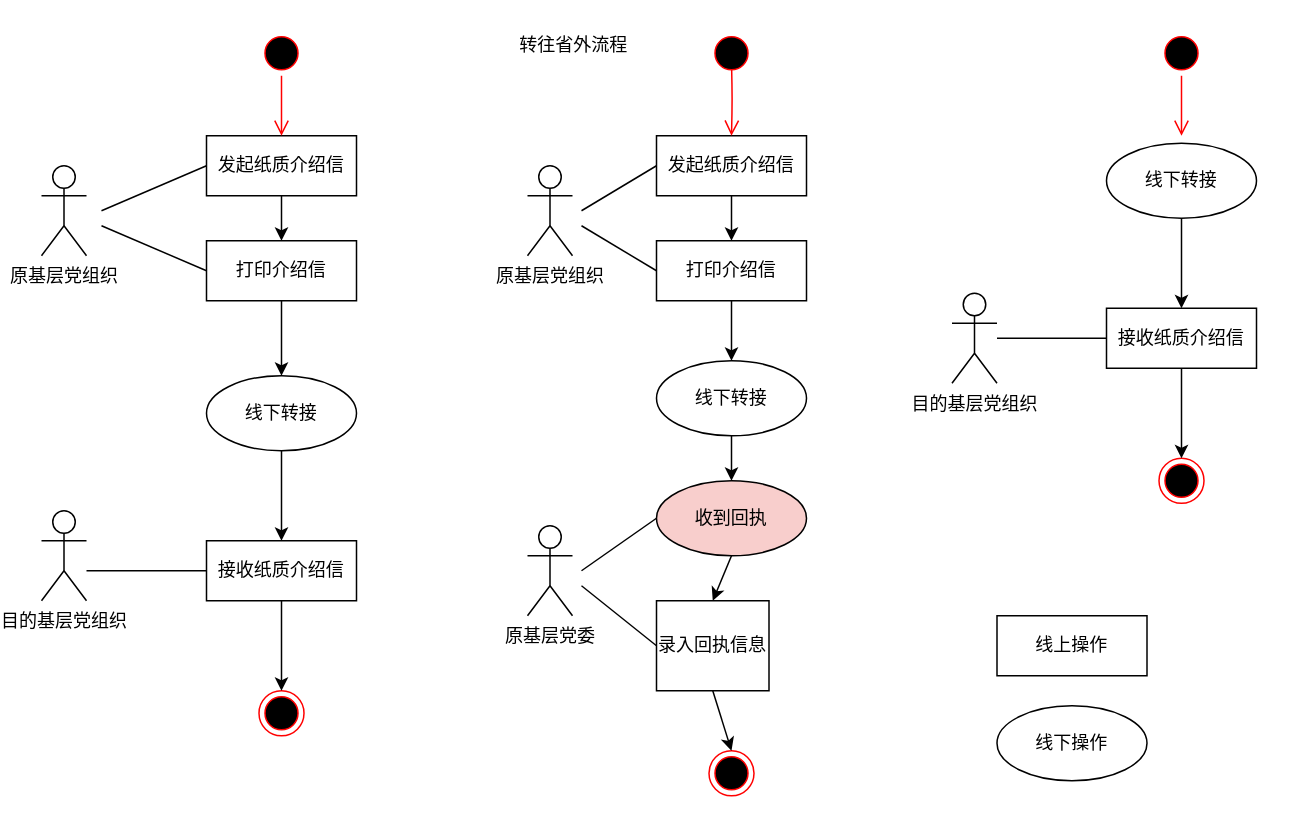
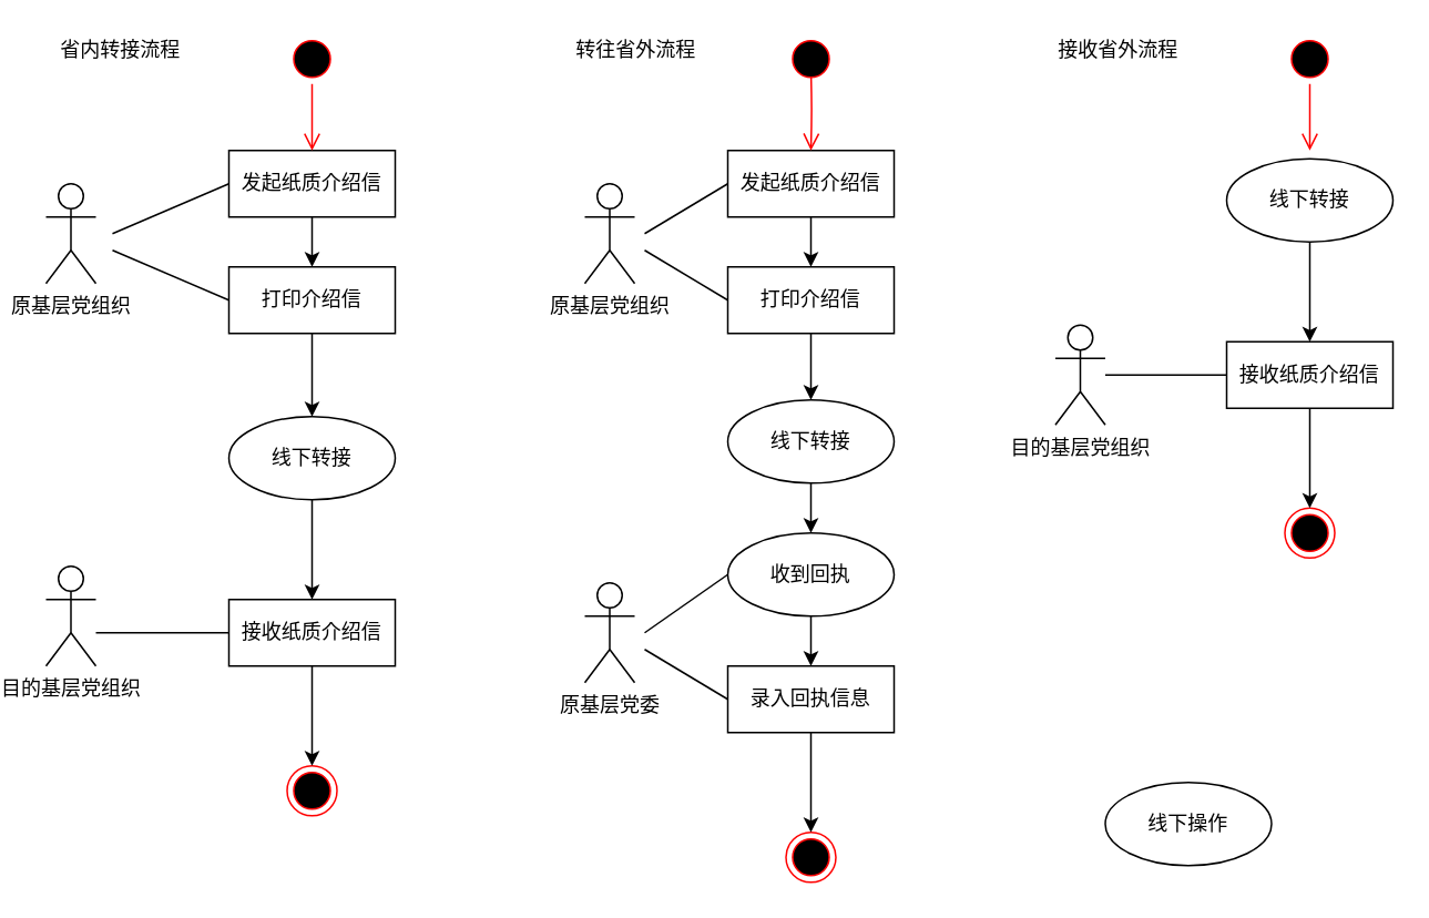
  <mxCell id="0" />
  <mxCell id="1" parent="0" />
  <mxCell id="2" value="原基层党组织" style="shape=umlActor;verticalLabelPosition=bottom;verticalAlign=top;html=1;outlineConnect=0;" vertex="1" parent="1"><mxGeometry x="20" y="110" width="30" height="60" as="geometry" /></mxCell>
  <mxCell id="3" value="目的基层党组织" style="shape=umlActor;verticalLabelPosition=bottom;verticalAlign=top;html=1;outlineConnect=0;" vertex="1" parent="1"><mxGeometry x="20" y="340" width="30" height="60" as="geometry" /></mxCell>
  <mxCell id="4" value="发起纸质介绍信" style="rounded=0;whiteSpace=wrap;html=1;" vertex="1" parent="1"><mxGeometry x="130" y="90" width="100" height="40" as="geometry" /></mxCell>
  <mxCell id="5" value="打印介绍信" style="rounded=0;whiteSpace=wrap;html=1;" vertex="1" parent="1"><mxGeometry x="130" y="160" width="100" height="40" as="geometry" /></mxCell>
  <mxCell id="6" value="线下转接" style="ellipse;whiteSpace=wrap;html=1;" vertex="1" parent="1"><mxGeometry x="130" y="250" width="100" height="50" as="geometry" /></mxCell>
  <mxCell id="7" value="接收纸质介绍信" style="rounded=0;whiteSpace=wrap;html=1;" vertex="1" parent="1"><mxGeometry x="130" y="360" width="100" height="40" as="geometry" /></mxCell>
  <mxCell id="8" value="" style="ellipse;html=1;shape=endState;fillColor=#000000;strokeColor=#ff0000;" vertex="1" parent="1"><mxGeometry x="165" y="460" width="30" height="30" as="geometry" /></mxCell>
  <mxCell id="9" value="" style="ellipse;html=1;shape=startState;fillColor=#000000;strokeColor=#ff0000;" vertex="1" parent="1"><mxGeometry x="165" y="20" width="30" height="30" as="geometry" /></mxCell>
  <mxCell id="10" value="" style="edgeStyle=orthogonalEdgeStyle;html=1;verticalAlign=bottom;endArrow=open;endSize=8;strokeColor=#ff0000;entryX=0.5;entryY=0;entryDx=0;entryDy=0;" edge="1" source="9" parent="1" target="4"><mxGeometry relative="1" as="geometry"><mxPoint x="335" y="350" as="targetPoint" /></mxGeometry></mxCell>
  <mxCell id="11" value="" style="endArrow=classic;html=1;exitX=0.5;exitY=1;exitDx=0;exitDy=0;" edge="1" parent="1" source="4" target="5"><mxGeometry width="50" height="50" relative="1" as="geometry"><mxPoint x="310" y="250" as="sourcePoint" /><mxPoint x="360" y="200" as="targetPoint" /></mxGeometry></mxCell>
  <mxCell id="12" value="" style="endArrow=classic;html=1;exitX=0.5;exitY=1;exitDx=0;exitDy=0;entryX=0.5;entryY=0;entryDx=0;entryDy=0;" edge="1" parent="1" source="5" target="6"><mxGeometry width="50" height="50" relative="1" as="geometry"><mxPoint x="310" y="250" as="sourcePoint" /><mxPoint x="360" y="200" as="targetPoint" /></mxGeometry></mxCell>
  <mxCell id="13" value="" style="endArrow=classic;html=1;exitX=0.5;exitY=1;exitDx=0;exitDy=0;" edge="1" parent="1" source="6" target="7"><mxGeometry width="50" height="50" relative="1" as="geometry"><mxPoint x="310" y="250" as="sourcePoint" /><mxPoint x="360" y="200" as="targetPoint" /></mxGeometry></mxCell>
  <mxCell id="14" value="" style="endArrow=classic;html=1;exitX=0.5;exitY=1;exitDx=0;exitDy=0;entryX=0.5;entryY=0;entryDx=0;entryDy=0;" edge="1" parent="1" source="7" target="8"><mxGeometry width="50" height="50" relative="1" as="geometry"><mxPoint x="310" y="310" as="sourcePoint" /><mxPoint x="360" y="260" as="targetPoint" /></mxGeometry></mxCell>
  <mxCell id="15" value="发起纸质介绍信" style="rounded=0;whiteSpace=wrap;html=1;" vertex="1" parent="1"><mxGeometry x="430" y="90" width="100" height="40" as="geometry" /></mxCell>
  <mxCell id="16" value="打印介绍信" style="rounded=0;whiteSpace=wrap;html=1;" vertex="1" parent="1"><mxGeometry x="430" y="160" width="100" height="40" as="geometry" /></mxCell>
  <mxCell id="17" value="线下转接" style="ellipse;whiteSpace=wrap;html=1;" vertex="1" parent="1"><mxGeometry x="430" y="240" width="100" height="50" as="geometry" /></mxCell>
  <mxCell id="18" value="" style="edgeStyle=orthogonalEdgeStyle;html=1;verticalAlign=bottom;endArrow=open;endSize=8;strokeColor=#ff0000;entryX=0.5;entryY=0;entryDx=0;entryDy=0;" edge="1" parent="1" target="15"><mxGeometry relative="1" as="geometry"><mxPoint x="635" y="350" as="targetPoint" /><mxPoint x="480" y="40" as="sourcePoint" /></mxGeometry></mxCell>
  <mxCell id="19" value="" style="endArrow=classic;html=1;exitX=0.5;exitY=1;exitDx=0;exitDy=0;" edge="1" parent="1" source="15" target="16"><mxGeometry width="50" height="50" relative="1" as="geometry"><mxPoint x="610" y="250" as="sourcePoint" /><mxPoint x="660" y="200" as="targetPoint" /></mxGeometry></mxCell>
  <mxCell id="20" value="" style="endArrow=classic;html=1;exitX=0.5;exitY=1;exitDx=0;exitDy=0;entryX=0.5;entryY=0;entryDx=0;entryDy=0;" edge="1" parent="1" source="16" target="17"><mxGeometry width="50" height="50" relative="1" as="geometry"><mxPoint x="610" y="250" as="sourcePoint" /><mxPoint x="660" y="200" as="targetPoint" /></mxGeometry></mxCell>
  <mxCell id="21" value="" style="ellipse;html=1;shape=startState;fillColor=#000000;strokeColor=#ff0000;" vertex="1" parent="1"><mxGeometry x="465" y="20" width="30" height="30" as="geometry" /></mxCell>
  <mxCell id="22" value="原基层党组织" style="shape=umlActor;verticalLabelPosition=bottom;verticalAlign=top;html=1;outlineConnect=0;" vertex="1" parent="1"><mxGeometry x="344" y="110" width="30" height="60" as="geometry" /></mxCell>
- <mxCell id="23" value="录入回执信息" style="rounded=0;whiteSpace=wrap;html=1;" vertex="1" parent="1"><mxGeometry x="430" y="400" width="75" height="60" as="geometry" /></mxCell>
+ <mxCell id="23" value="录入回执信息" style="rounded=0;whiteSpace=wrap;html=1;" vertex="1" parent="1"><mxGeometry x="430" y="400" width="100" height="40" as="geometry" /></mxCell>
  <mxCell id="24" value="" style="ellipse;html=1;shape=endState;fillColor=#000000;strokeColor=#ff0000;" vertex="1" parent="1"><mxGeometry x="465" y="500" width="30" height="30" as="geometry" /></mxCell>
  <mxCell id="25" value="" style="endArrow=classic;html=1;exitX=0.5;exitY=1;exitDx=0;exitDy=0;entryX=0.5;entryY=0;entryDx=0;entryDy=0;" edge="1" parent="1" source="23" target="24"><mxGeometry width="50" height="50" relative="1" as="geometry"><mxPoint x="610" y="350" as="sourcePoint" /><mxPoint x="660" y="300" as="targetPoint" /></mxGeometry></mxCell>
  <mxCell id="26" value="原基层党委" style="shape=umlActor;verticalLabelPosition=bottom;verticalAlign=top;html=1;outlineConnect=0;" vertex="1" parent="1"><mxGeometry x="344" y="350" width="30" height="60" as="geometry" /></mxCell>
- <mxCell id="27" value="收到回执" style="ellipse;whiteSpace=wrap;html=1;fillColor=#f8cecc;" vertex="1" parent="1"><mxGeometry x="430" y="320" width="100" height="50" as="geometry" /></mxCell>
+ <mxCell id="27" value="收到回执" style="ellipse;whiteSpace=wrap;html=1;" vertex="1" parent="1"><mxGeometry x="430" y="320" width="100" height="50" as="geometry" /></mxCell>
  <mxCell id="28" value="" style="endArrow=classic;html=1;exitX=0.5;exitY=1;exitDx=0;exitDy=0;entryX=0.5;entryY=0;entryDx=0;entryDy=0;" edge="1" parent="1" source="17" target="27"><mxGeometry width="50" height="50" relative="1" as="geometry"><mxPoint x="190" y="210" as="sourcePoint" /><mxPoint x="190" y="260" as="targetPoint" /></mxGeometry></mxCell>
  <mxCell id="29" value="" style="endArrow=classic;html=1;entryX=0.5;entryY=0;entryDx=0;entryDy=0;" edge="1" parent="1" target="23"><mxGeometry width="50" height="50" relative="1" as="geometry"><mxPoint x="480" y="370" as="sourcePoint" /><mxPoint x="490" y="250" as="targetPoint" /></mxGeometry></mxCell>
  <mxCell id="30" value="" style="endArrow=none;html=1;entryX=0;entryY=0.5;entryDx=0;entryDy=0;" edge="1" parent="1" target="15"><mxGeometry width="50" height="50" relative="1" as="geometry"><mxPoint x="380" y="140" as="sourcePoint" /><mxPoint x="360" y="260" as="targetPoint" /></mxGeometry></mxCell>
  <mxCell id="31" value="" style="endArrow=none;html=1;entryX=0;entryY=0.5;entryDx=0;entryDy=0;" edge="1" parent="1" target="16"><mxGeometry width="50" height="50" relative="1" as="geometry"><mxPoint x="380" y="150" as="sourcePoint" /><mxPoint x="360" y="260" as="targetPoint" /></mxGeometry></mxCell>
  <mxCell id="32" value="" style="endArrow=none;html=1;entryX=0;entryY=0.5;entryDx=0;entryDy=0;" edge="1" parent="1" target="27"><mxGeometry width="50" height="50" relative="1" as="geometry"><mxPoint x="380" y="380" as="sourcePoint" /><mxPoint x="360" y="260" as="targetPoint" /></mxGeometry></mxCell>
  <mxCell id="33" value="" style="endArrow=none;html=1;entryX=0;entryY=0.5;entryDx=0;entryDy=0;" edge="1" parent="1" target="23"><mxGeometry width="50" height="50" relative="1" as="geometry"><mxPoint x="380" y="390" as="sourcePoint" /><mxPoint x="360" y="260" as="targetPoint" /></mxGeometry></mxCell>
  <mxCell id="34" value="" style="endArrow=none;html=1;entryX=0;entryY=0.5;entryDx=0;entryDy=0;" edge="1" parent="1" target="4"><mxGeometry width="50" height="50" relative="1" as="geometry"><mxPoint x="60" y="140" as="sourcePoint" /><mxPoint x="360" y="250" as="targetPoint" /></mxGeometry></mxCell>
  <mxCell id="35" value="" style="endArrow=none;html=1;entryX=0;entryY=0.5;entryDx=0;entryDy=0;" edge="1" parent="1" target="5"><mxGeometry width="50" height="50" relative="1" as="geometry"><mxPoint x="60" y="150" as="sourcePoint" /><mxPoint x="360" y="250" as="targetPoint" /></mxGeometry></mxCell>
  <mxCell id="36" value="" style="endArrow=none;html=1;entryX=0;entryY=0.5;entryDx=0;entryDy=0;" edge="1" parent="1" target="7"><mxGeometry width="50" height="50" relative="1" as="geometry"><mxPoint x="50" y="380" as="sourcePoint" /><mxPoint x="360" y="250" as="targetPoint" /></mxGeometry></mxCell>
  <mxCell id="37" value="目的基层党组织" style="shape=umlActor;verticalLabelPosition=bottom;verticalAlign=top;html=1;outlineConnect=0;" vertex="1" parent="1"><mxGeometry x="627" y="195" width="30" height="60" as="geometry" /></mxCell>
  <mxCell id="38" value="线下转接" style="ellipse;whiteSpace=wrap;html=1;" vertex="1" parent="1"><mxGeometry x="730" y="95" width="100" height="50" as="geometry" /></mxCell>
  <mxCell id="39" value="接收纸质介绍信" style="rounded=0;whiteSpace=wrap;html=1;" vertex="1" parent="1"><mxGeometry x="730" y="205" width="100" height="40" as="geometry" /></mxCell>
  <mxCell id="40" value="" style="ellipse;html=1;shape=endState;fillColor=#000000;strokeColor=#ff0000;" vertex="1" parent="1"><mxGeometry x="765" y="305" width="30" height="30" as="geometry" /></mxCell>
  <mxCell id="41" value="" style="ellipse;html=1;shape=startState;fillColor=#000000;strokeColor=#ff0000;" vertex="1" parent="1"><mxGeometry x="765" y="20" width="30" height="30" as="geometry" /></mxCell>
  <mxCell id="42" value="" style="edgeStyle=orthogonalEdgeStyle;html=1;verticalAlign=bottom;endArrow=open;endSize=8;strokeColor=#ff0000;entryX=0.5;entryY=0;entryDx=0;entryDy=0;" edge="1" parent="1" source="41"><mxGeometry relative="1" as="geometry"><mxPoint x="780" y="90" as="targetPoint" /></mxGeometry></mxCell>
  <mxCell id="43" value="" style="endArrow=classic;html=1;exitX=0.5;exitY=1;exitDx=0;exitDy=0;" edge="1" parent="1" source="38" target="39"><mxGeometry width="50" height="50" relative="1" as="geometry"><mxPoint x="910" y="95" as="sourcePoint" /><mxPoint x="960" y="45" as="targetPoint" /></mxGeometry></mxCell>
  <mxCell id="44" value="" style="endArrow=classic;html=1;exitX=0.5;exitY=1;exitDx=0;exitDy=0;entryX=0.5;entryY=0;entryDx=0;entryDy=0;" edge="1" parent="1" source="39" target="40"><mxGeometry width="50" height="50" relative="1" as="geometry"><mxPoint x="910" y="155" as="sourcePoint" /><mxPoint x="960" y="105" as="targetPoint" /></mxGeometry></mxCell>
  <mxCell id="45" value="" style="endArrow=none;html=1;entryX=0;entryY=0.5;entryDx=0;entryDy=0;" edge="1" parent="1" target="39" source="37"><mxGeometry width="50" height="50" relative="1" as="geometry"><mxPoint x="660" y="175" as="sourcePoint" /><mxPoint x="960" y="95" as="targetPoint" /></mxGeometry></mxCell>
+ <mxCell id="46" value="省内转接流程" style="text;html=1;strokeColor=none;fillColor=none;align=center;verticalAlign=middle;whiteSpace=wrap;rounded=0;" vertex="1" parent="1"><mxGeometry x="20" y="20" width="90" height="20" as="geometry" /></mxCell>
  <mxCell id="47" value="转往省外流程" style="text;html=1;strokeColor=none;fillColor=none;align=center;verticalAlign=middle;whiteSpace=wrap;rounded=0;" vertex="1" parent="1"><mxGeometry x="330" y="20" width="90" height="20" as="geometry" /></mxCell>
- <mxCell id="49" value="线上操作" style="rounded=0;whiteSpace=wrap;html=1;" vertex="1" parent="1"><mxGeometry x="657" y="410" width="100" height="40" as="geometry" /></mxCell>
+ <mxCell id="48" value="接收省外流程" style="text;html=1;strokeColor=none;fillColor=none;align=center;verticalAlign=middle;whiteSpace=wrap;rounded=0;" vertex="1" parent="1"><mxGeometry x="620" y="20" width="90" height="20" as="geometry" /></mxCell>
  <mxCell id="50" value="线下操作" style="ellipse;whiteSpace=wrap;html=1;" vertex="1" parent="1"><mxGeometry x="657" y="470" width="100" height="50" as="geometry" /></mxCell>
